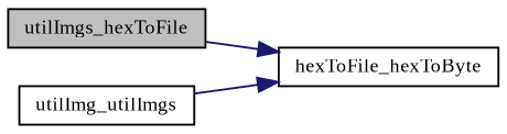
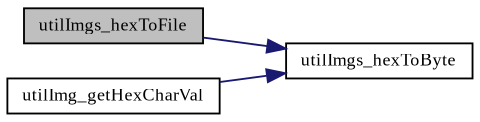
  digraph {
    fontname="Liberation Serif"
    rankdir=LR
    node [color=black fillcolor=white fontname="Liberation Serif" fontsize=10 shape=record style=filled]
    edge [color=midnightblue fontname="Liberation Serif" fontsize=10 labelfontname=Helvetica labelfontsize=10 style=solid]
    n1 [fillcolor=grey75 fontcolor=black height=0.2 label=utilImgs_hexToFile width=0.4]
-   n2 [height=0.2 label=hexToFile_hexToByte width=0.4]
-   n3 [height=0.2 label=utilImg_utilImgs width=0.4]
+   n2 [height=0.2 label=utilImgs_hexToByte width=0.4]
+   n3 [height=0.2 label=utilImg_getHexCharVal width=0.4]
    n1 -> n2
    n3 -> n2
  }
